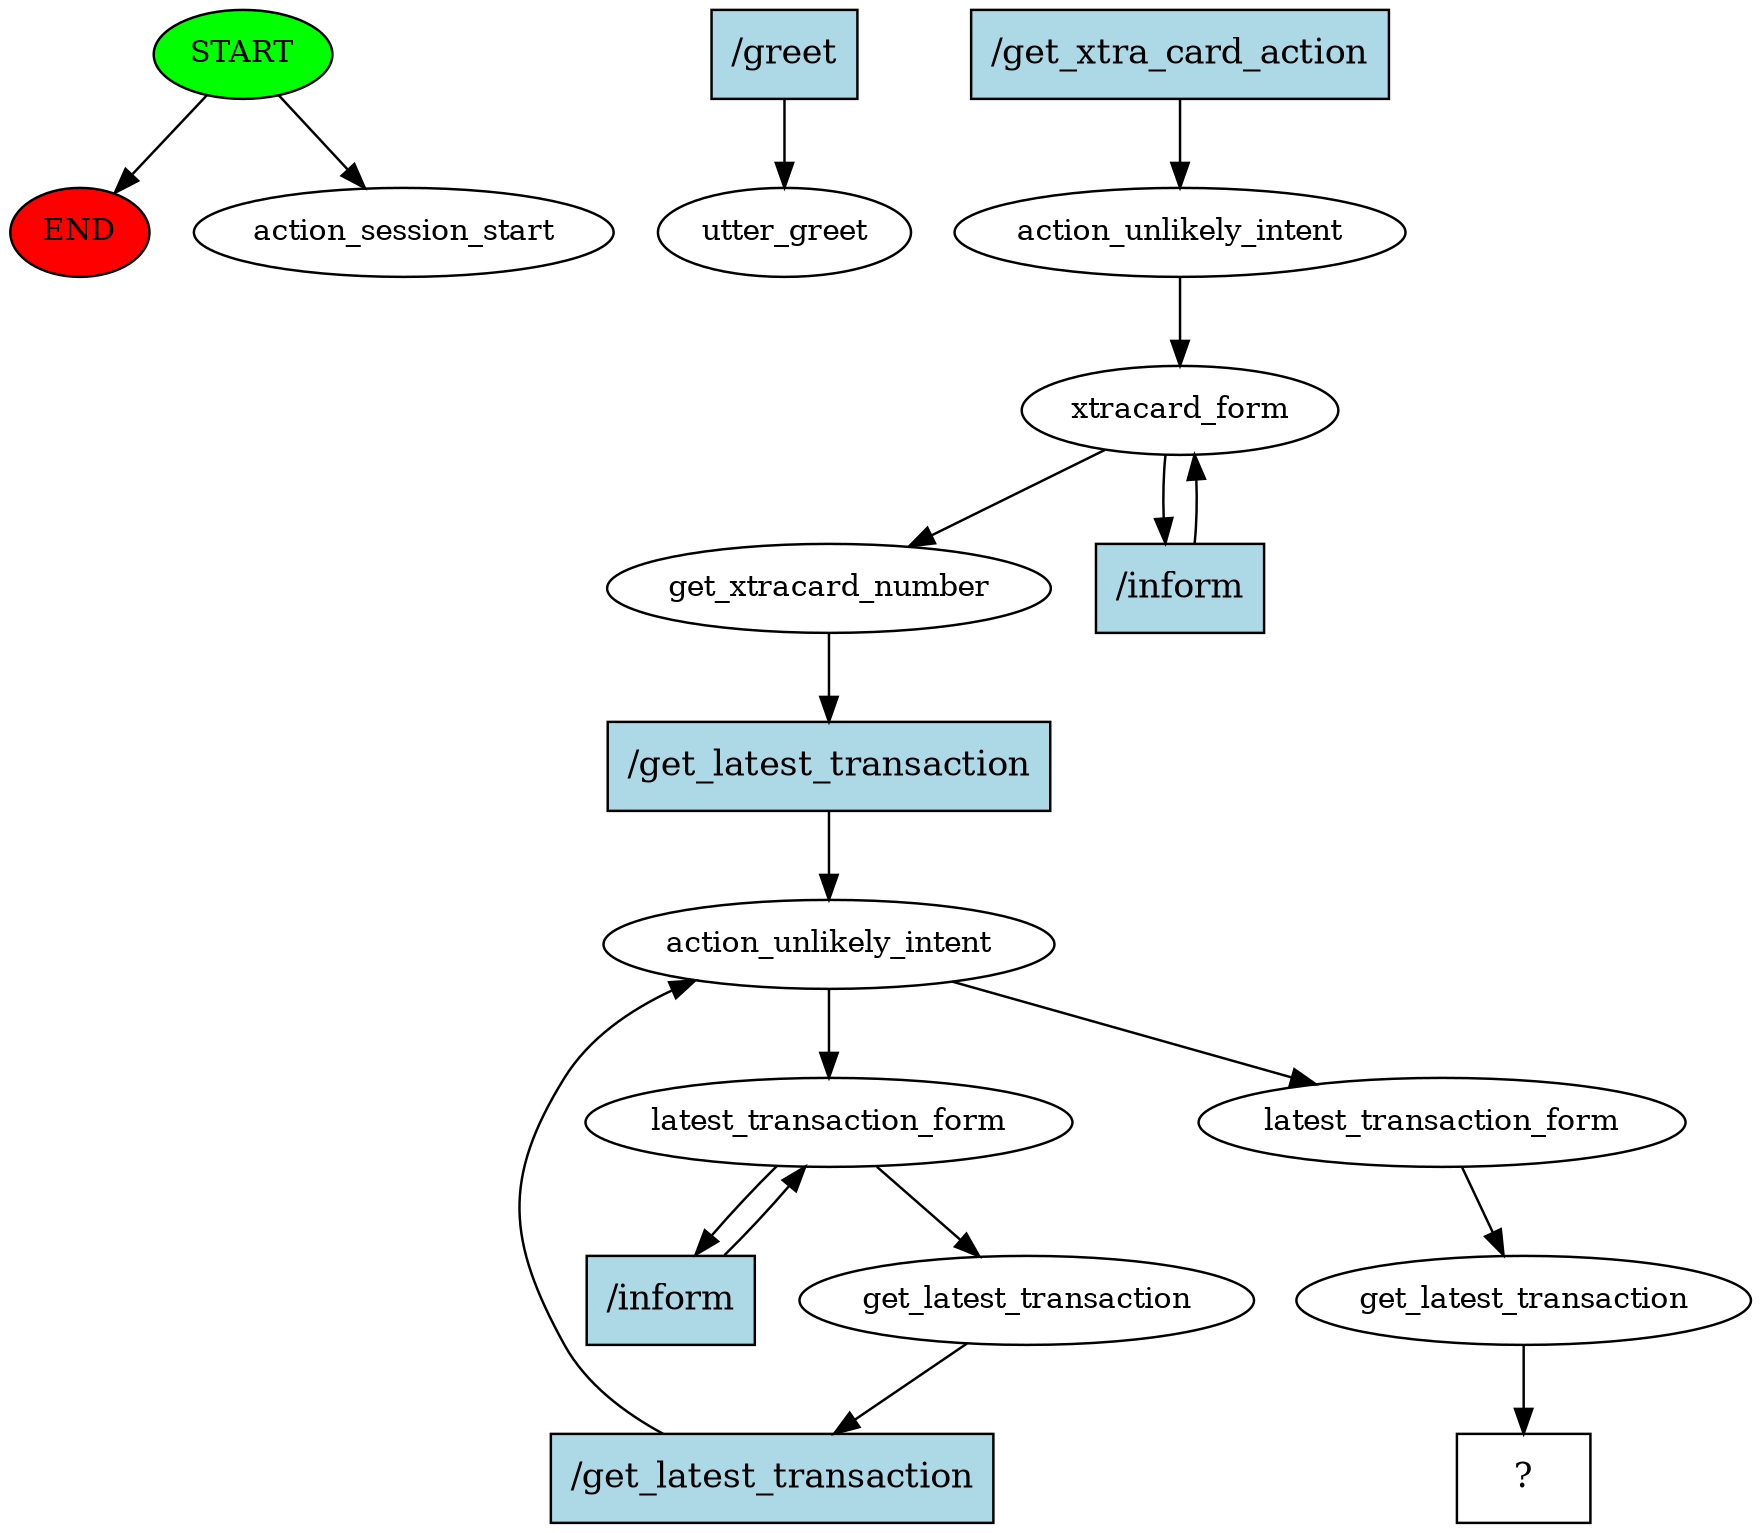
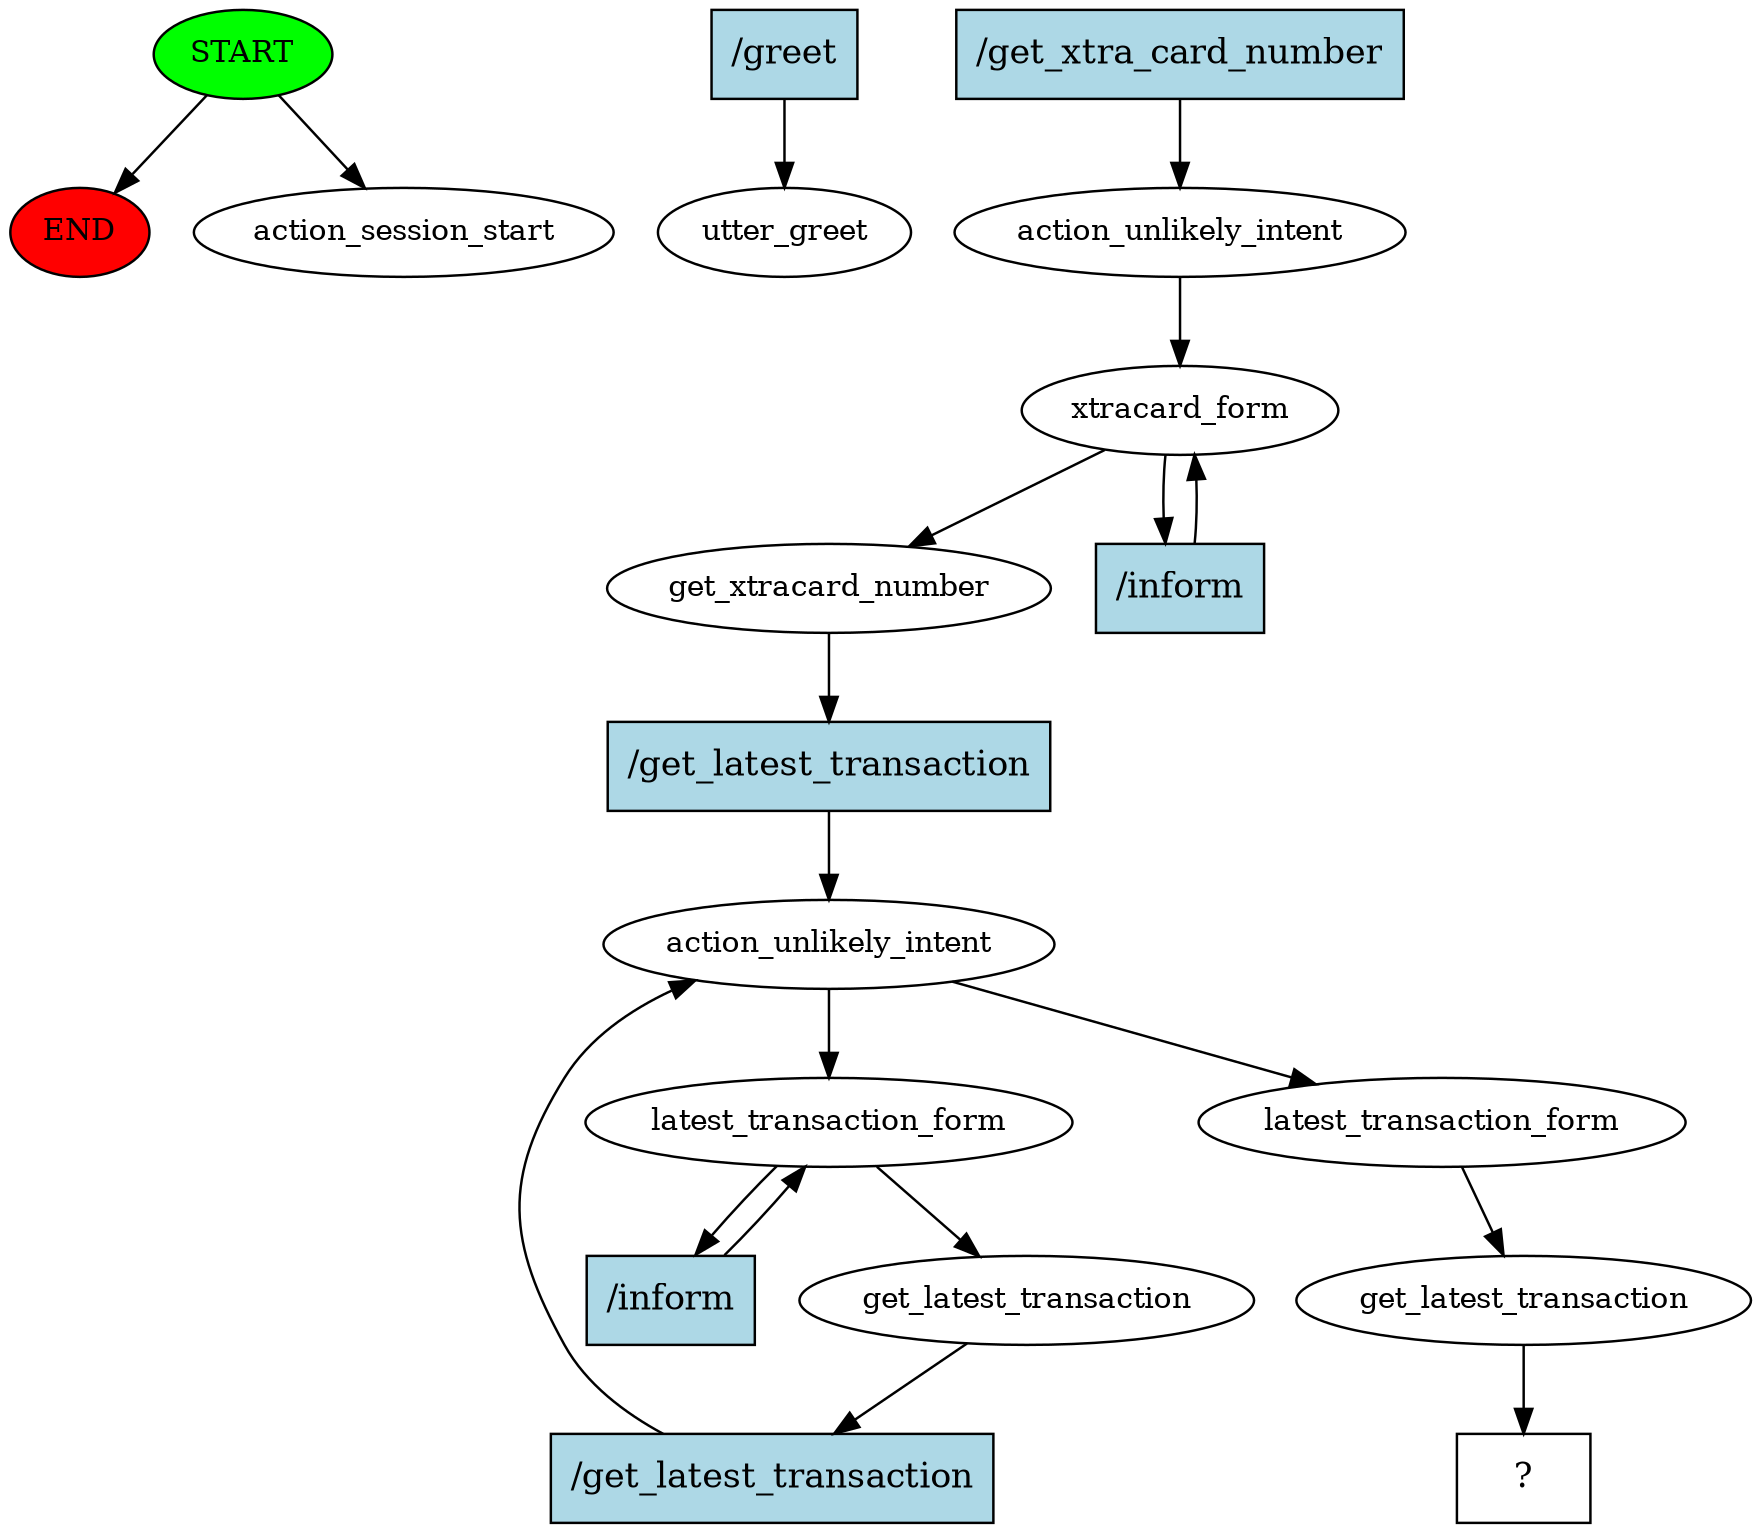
  digraph {
    node [fontsize=12]
    n1 [fillcolor=green label=START style=filled]
    n2 [fillcolor=red label=END style=filled]
    n3 [label=action_session_start]
    n4 [fillcolor=lightblue label="/greet" shape=rect style=filled fontsize=""]
    n5 [label=utter_greet]
-   n6 [fillcolor=lightblue label="/get_xtra_card_action" shape=rect style=filled fontsize=""]
+   n6 [fillcolor=lightblue label="/get_xtra_card_number" shape=rect style=filled fontsize=""]
    n7 [label=action_unlikely_intent]
    n8 [label=xtracard_form]
    n9 [label=get_xtracard_number]
    n10 [fillcolor=lightblue label="/inform" shape=rect style=filled fontsize=""]
    n11 [fillcolor=lightblue label="/get_latest_transaction" shape=rect style=filled fontsize=""]
    n12 [label=action_unlikely_intent]
    n13 [label=latest_transaction_form]
    n14 [label=latest_transaction_form]
    n15 [label=get_latest_transaction]
    n16 [fillcolor=lightblue label="/inform" shape=rect style=filled fontsize=""]
    n17 [label=get_latest_transaction]
    n18 [fillcolor=lightblue label="/get_latest_transaction" shape=rect style=filled fontsize=""]
    n19 [label="  ?  " shape=rect fontsize=""]
    n1 -> n2
    n1 -> n3
    n4 -> n5
    n6 -> n7
    n7 -> n8
    n8 -> n9
    n8 -> n10
    n9 -> n11
    n10 -> n8
    n11 -> n12
    n12 -> n13
    n12 -> n14
    n13 -> n15
    n13 -> n16
    n14 -> n17
    n15 -> n18
    n16 -> n13
    n17 -> n19
    n18 -> n12
  }
